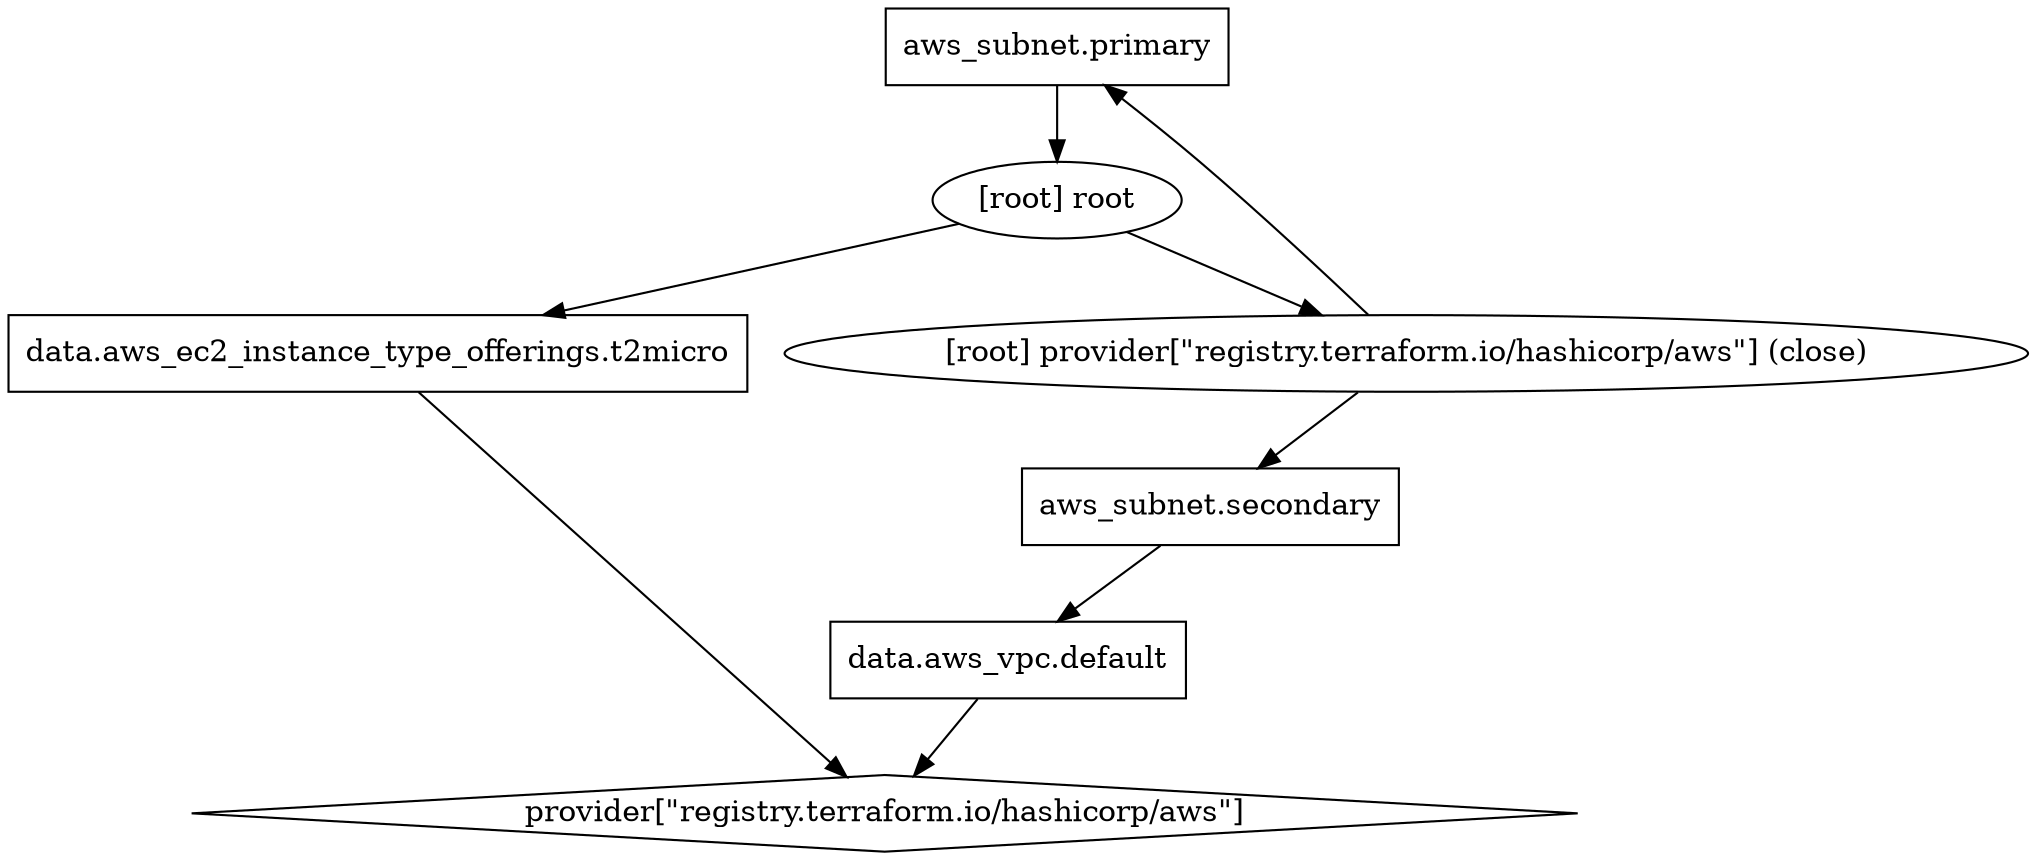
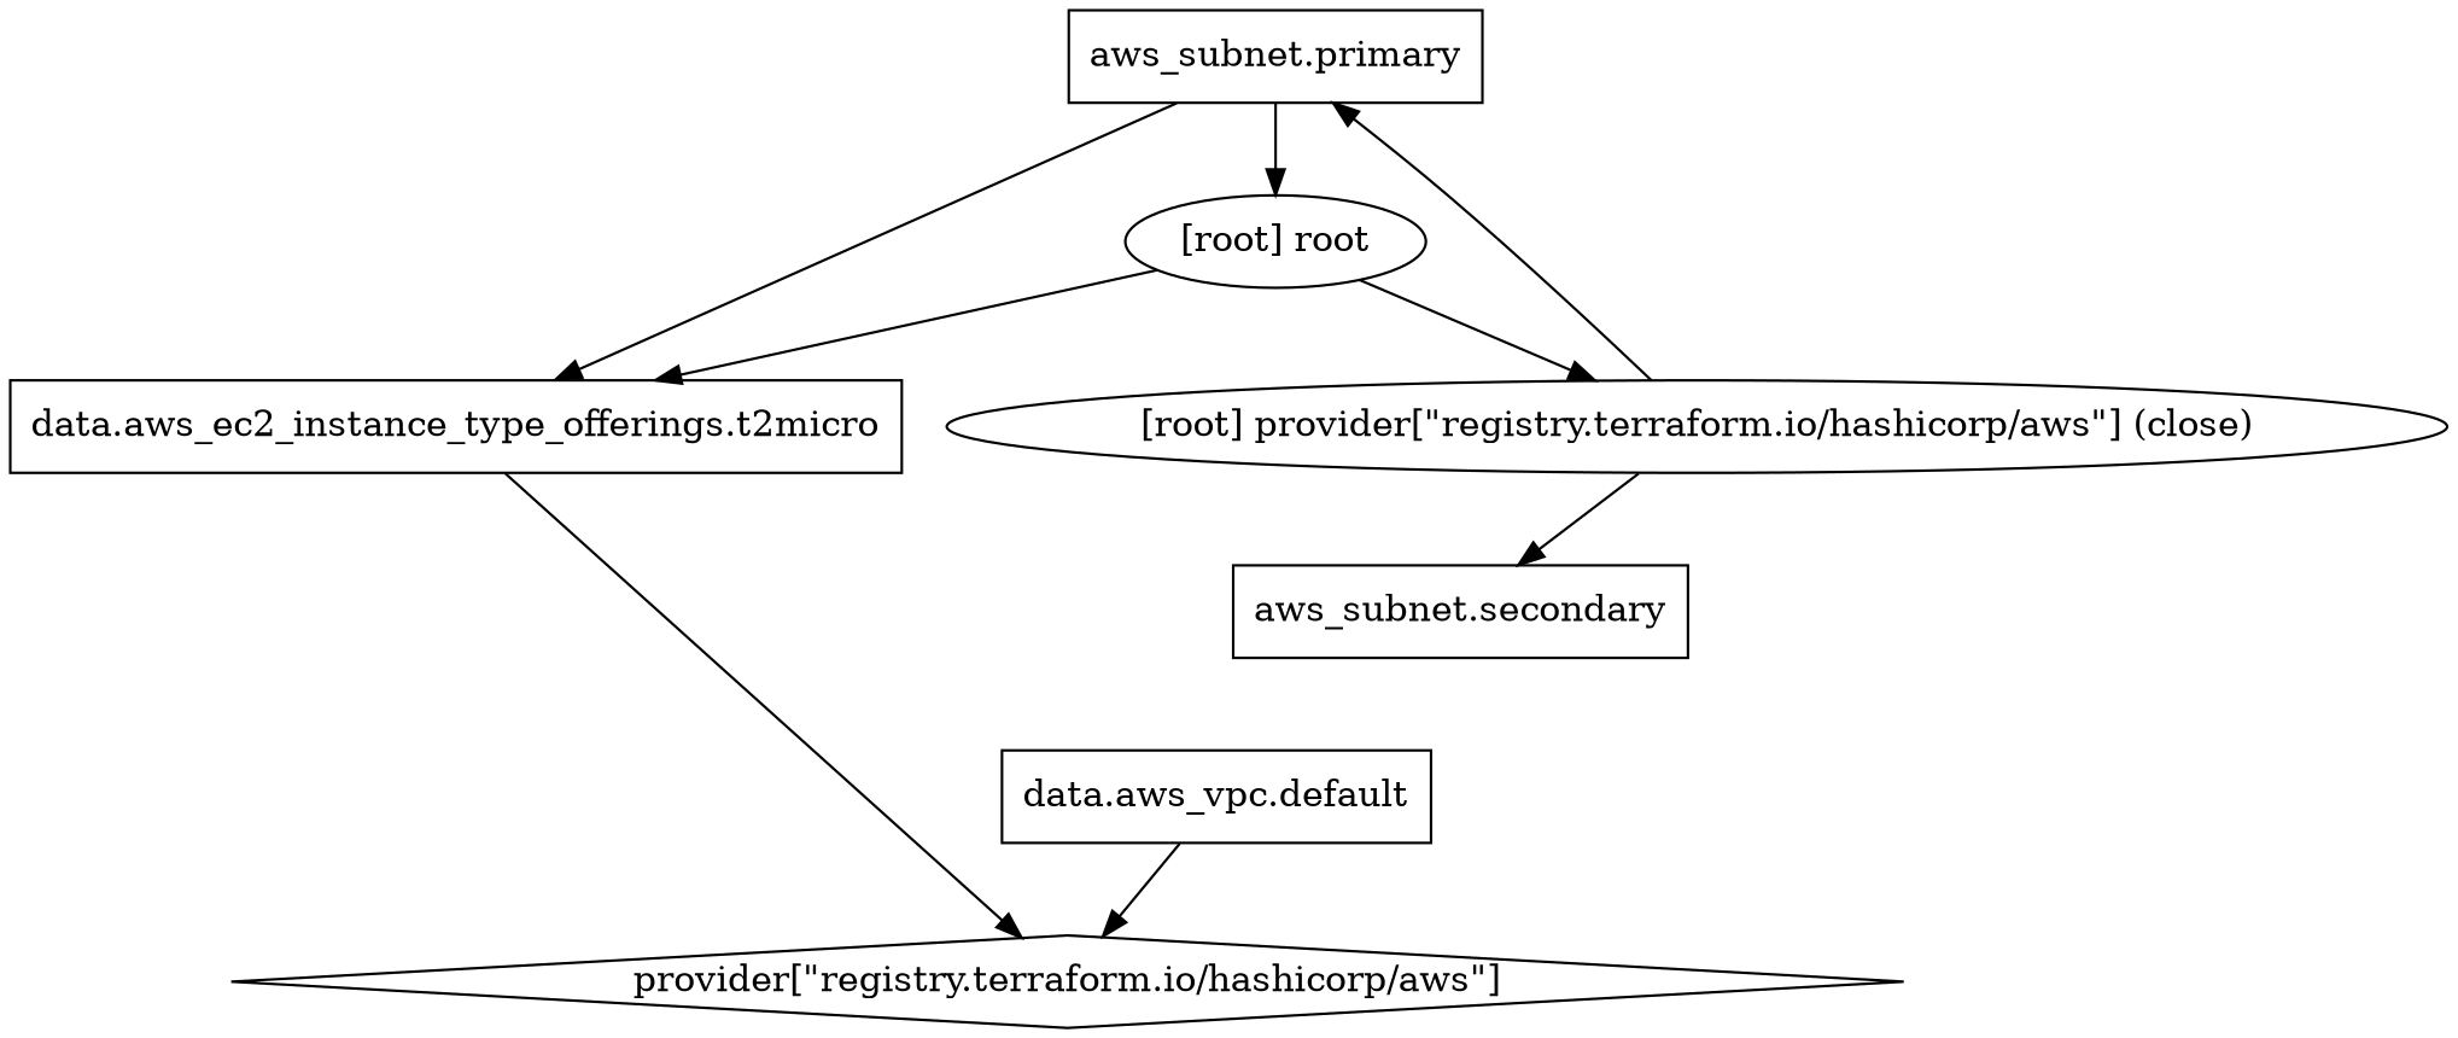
  digraph {
    compound=true
    newrank=true
    node [shape=box]
    n1 [label="aws_subnet.primary"]
    n2 [label="data.aws_ec2_instance_type_offerings.t2micro"]
    n3 [label="data.aws_vpc.default"]
    n4 [label="aws_subnet.secondary"]
    n5 [label="provider[\"registry.terraform.io/hashicorp/aws\"]" shape=diamond]
    "[root] provider[\"registry.terraform.io/hashicorp/aws\"] (close)" [shape=""]
    "[root] root" [shape=""]
    subgraph sub_1 {
      n1
      n2
      n3
      n4
      n5
      "[root] provider[\"registry.terraform.io/hashicorp/aws\"] (close)"
      "[root] root"
    }
+   n1 -> n2
    n1 -> "[root] root"
    n2 -> n5
    n3 -> n5
-   n4 -> n3
    "[root] provider[\"registry.terraform.io/hashicorp/aws\"] (close)" -> n1
    "[root] provider[\"registry.terraform.io/hashicorp/aws\"] (close)" -> n4
    "[root] root" -> n2
    "[root] root" -> "[root] provider[\"registry.terraform.io/hashicorp/aws\"] (close)"
  }
